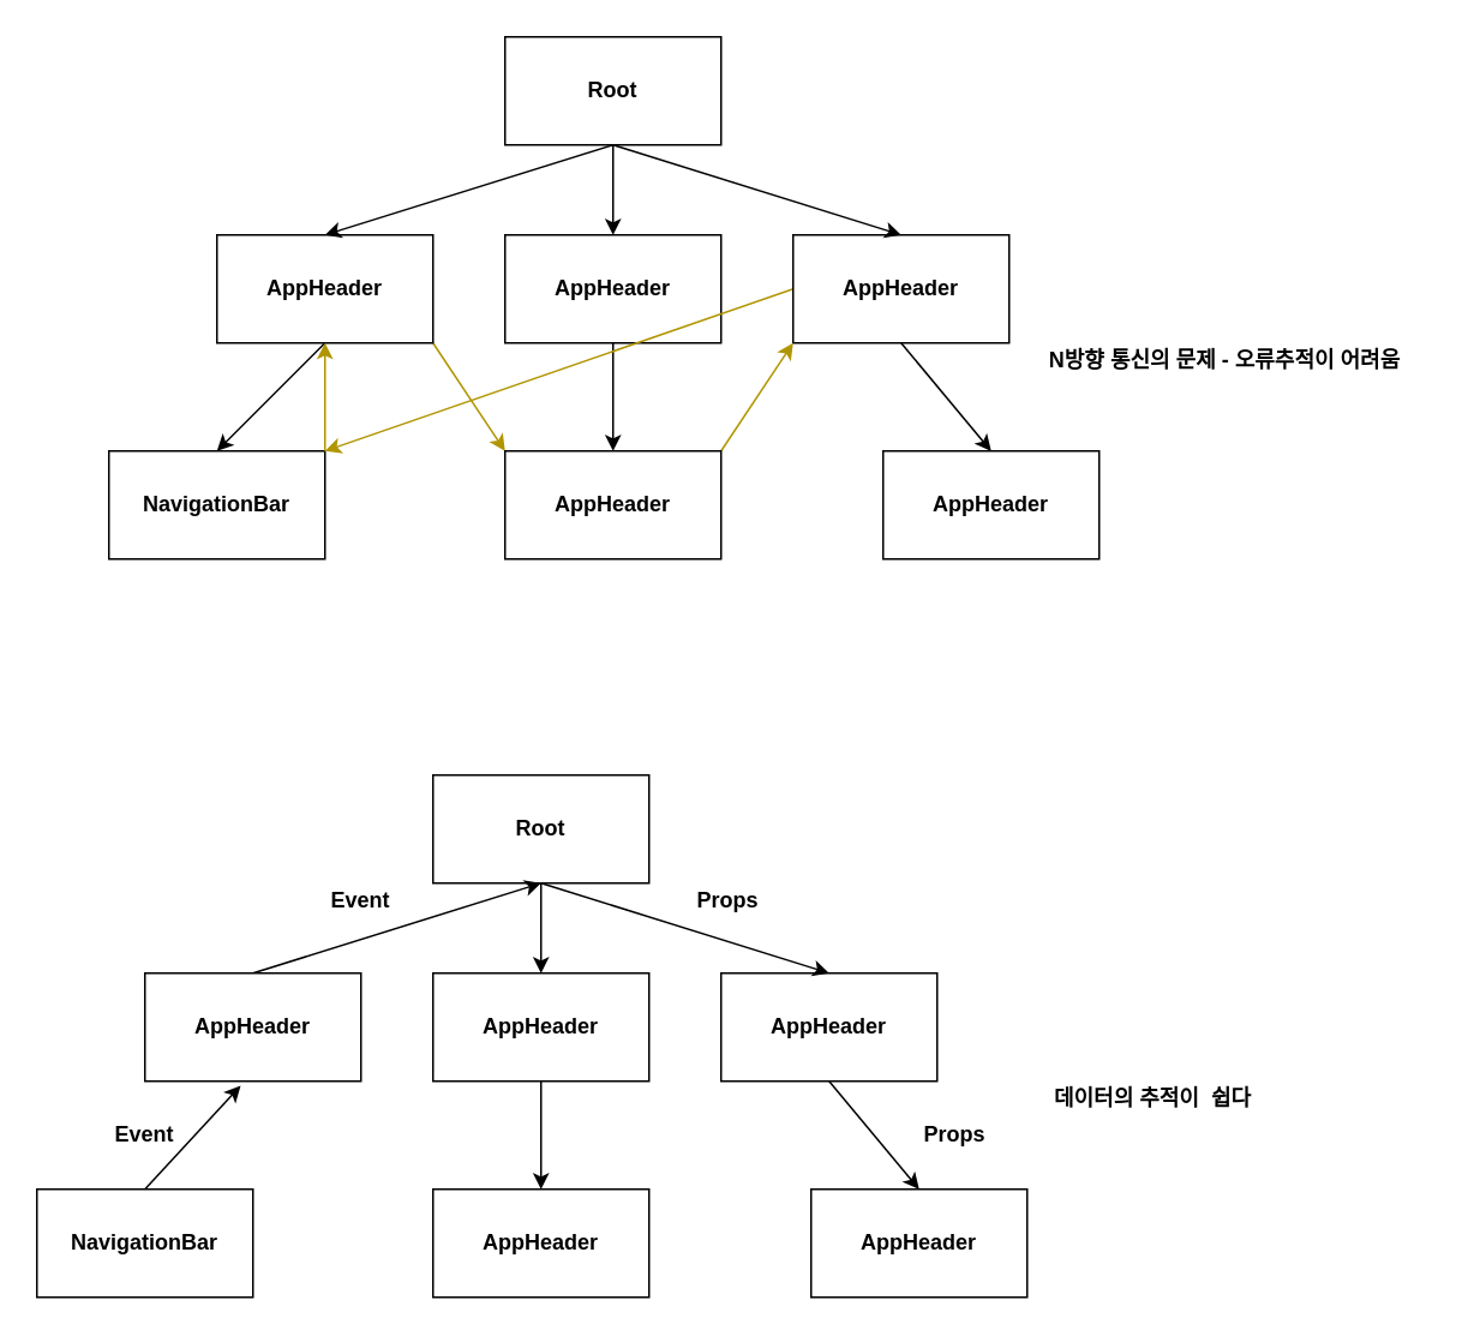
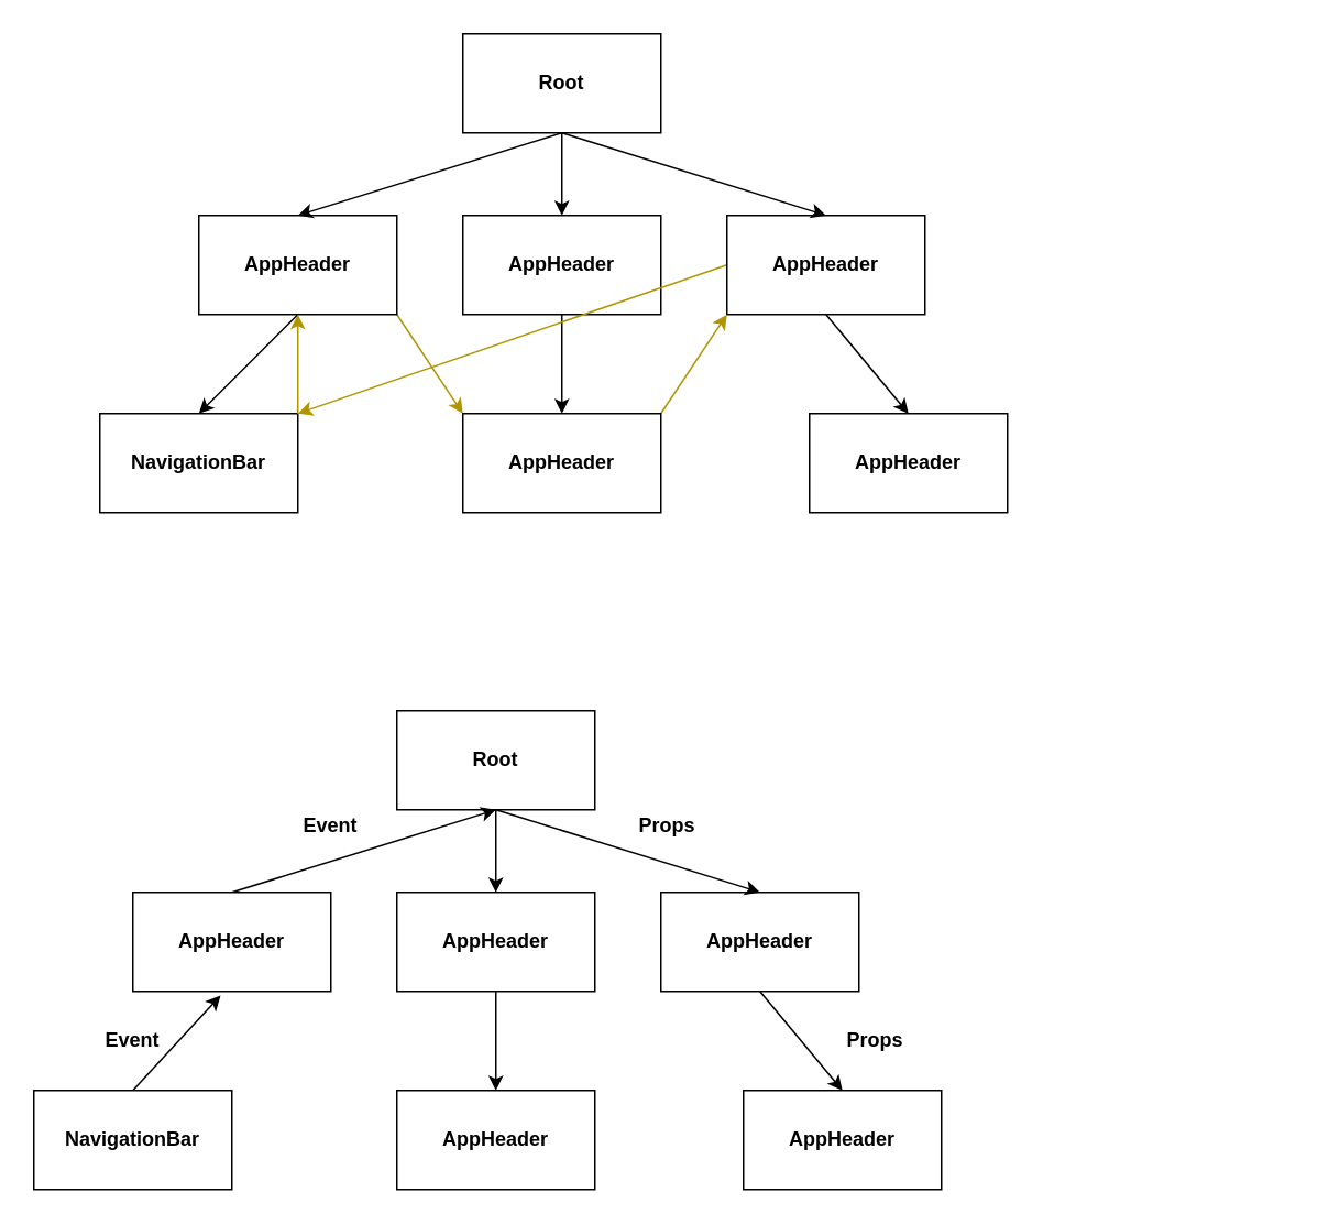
  <mxCell id="0" />
  <mxCell id="1" parent="0" />
  <mxCell id="2" value="Root" style="rounded=0;whiteSpace=wrap;html=1;fontStyle=1" parent="1" vertex="1"><mxGeometry x="280" y="20" width="120" height="60" as="geometry" /></mxCell>
  <mxCell id="3" style="edgeStyle=none;html=1;exitX=1;exitY=1;exitDx=0;exitDy=0;fillColor=#e3c800;strokeColor=#B09500;fontStyle=1" parent="1" source="4" edge="1"><mxGeometry relative="1" as="geometry"><mxPoint x="280" y="250" as="targetPoint" /></mxGeometry></mxCell>
  <mxCell id="4" value="AppHeader" style="rounded=0;whiteSpace=wrap;html=1;fontStyle=1" parent="1" vertex="1"><mxGeometry x="120" y="130" width="120" height="60" as="geometry" /></mxCell>
  <mxCell id="5" value="NavigationBar" style="rounded=0;whiteSpace=wrap;html=1;fontStyle=1" parent="1" vertex="1"><mxGeometry x="60" y="250" width="120" height="60" as="geometry" /></mxCell>
  <mxCell id="6" style="edgeStyle=none;html=1;exitX=0.5;exitY=1;exitDx=0;exitDy=0;entryX=0.5;entryY=0;entryDx=0;entryDy=0;fontStyle=1" parent="1" source="7" target="12" edge="1"><mxGeometry relative="1" as="geometry" /></mxCell>
  <mxCell id="7" value="AppHeader" style="rounded=0;whiteSpace=wrap;html=1;fontStyle=1" parent="1" vertex="1"><mxGeometry x="280" y="130" width="120" height="60" as="geometry" /></mxCell>
  <mxCell id="8" style="edgeStyle=none;html=1;exitX=0.5;exitY=1;exitDx=0;exitDy=0;entryX=0.5;entryY=0;entryDx=0;entryDy=0;fontStyle=1" parent="1" source="10" target="13" edge="1"><mxGeometry relative="1" as="geometry" /></mxCell>
  <mxCell id="9" style="edgeStyle=none;html=1;exitX=0;exitY=0.5;exitDx=0;exitDy=0;fillColor=#e3c800;strokeColor=#B09500;fontStyle=1" parent="1" source="10" edge="1"><mxGeometry relative="1" as="geometry"><mxPoint x="180" y="250" as="targetPoint" /></mxGeometry></mxCell>
  <mxCell id="10" value="AppHeader" style="rounded=0;whiteSpace=wrap;html=1;fontStyle=1" parent="1" vertex="1"><mxGeometry x="440" y="130" width="120" height="60" as="geometry" /></mxCell>
  <mxCell id="11" style="edgeStyle=none;html=1;exitX=1;exitY=0;exitDx=0;exitDy=0;entryX=0;entryY=1;entryDx=0;entryDy=0;fillColor=#e3c800;strokeColor=#B09500;fontStyle=1" parent="1" source="12" target="10" edge="1"><mxGeometry relative="1" as="geometry" /></mxCell>
  <mxCell id="12" value="AppHeader" style="rounded=0;whiteSpace=wrap;html=1;fontStyle=1" parent="1" vertex="1"><mxGeometry x="280" y="250" width="120" height="60" as="geometry" /></mxCell>
  <mxCell id="13" value="AppHeader" style="rounded=0;whiteSpace=wrap;html=1;fontStyle=1" parent="1" vertex="1"><mxGeometry x="490" y="250" width="120" height="60" as="geometry" /></mxCell>
  <mxCell id="14" value="" style="endArrow=classic;html=1;entryX=0.5;entryY=0;entryDx=0;entryDy=0;exitX=0.5;exitY=1;exitDx=0;exitDy=0;fontStyle=1" parent="1" source="2" target="4" edge="1"><mxGeometry width="50" height="50" relative="1" as="geometry"><mxPoint x="380" y="160" as="sourcePoint" /><mxPoint x="430" y="110" as="targetPoint" /></mxGeometry></mxCell>
  <mxCell id="15" value="" style="endArrow=classic;html=1;fontStyle=1" parent="1" edge="1"><mxGeometry width="50" height="50" relative="1" as="geometry"><mxPoint x="340" y="80" as="sourcePoint" /><mxPoint x="340" y="130" as="targetPoint" /></mxGeometry></mxCell>
  <mxCell id="16" value="" style="endArrow=classic;html=1;exitX=0.5;exitY=1;exitDx=0;exitDy=0;entryX=0.5;entryY=0;entryDx=0;entryDy=0;fontStyle=1" parent="1" source="2" target="10" edge="1"><mxGeometry width="50" height="50" relative="1" as="geometry"><mxPoint x="380" y="160" as="sourcePoint" /><mxPoint x="430" y="110" as="targetPoint" /></mxGeometry></mxCell>
  <mxCell id="17" value="" style="endArrow=classic;html=1;exitX=0.5;exitY=1;exitDx=0;exitDy=0;entryX=0.5;entryY=0;entryDx=0;entryDy=0;fontStyle=1" parent="1" source="4" target="5" edge="1"><mxGeometry width="50" height="50" relative="1" as="geometry"><mxPoint x="380" y="240" as="sourcePoint" /><mxPoint x="430" y="190" as="targetPoint" /></mxGeometry></mxCell>
  <mxCell id="18" value="" style="endArrow=classic;html=1;entryX=0.5;entryY=1;entryDx=0;entryDy=0;exitX=1;exitY=0;exitDx=0;exitDy=0;fillColor=#e3c800;strokeColor=#B09500;fontStyle=1" parent="1" source="5" target="4" edge="1"><mxGeometry width="50" height="50" relative="1" as="geometry"><mxPoint x="200" y="290" as="sourcePoint" /><mxPoint x="250" y="240" as="targetPoint" /></mxGeometry></mxCell>
- <mxCell id="19" value="N방향 통신의 문제 - 오류추적이 어려움" style="text;html=1;strokeColor=none;fillColor=none;align=center;verticalAlign=middle;whiteSpace=wrap;rounded=0;fontStyle=1" parent="1" vertex="1"><mxGeometry x="570" y="190" width="220" height="20" as="geometry" /></mxCell>
  <mxCell id="20" value="Root" style="rounded=0;whiteSpace=wrap;html=1;fontStyle=1" parent="1" vertex="1"><mxGeometry x="240" y="430" width="120" height="60" as="geometry" /></mxCell>
  <mxCell id="21" style="edgeStyle=none;html=1;exitX=0.5;exitY=0;exitDx=0;exitDy=0;entryX=0.5;entryY=1;entryDx=0;entryDy=0;fontStyle=1" parent="1" source="22" target="20" edge="1"><mxGeometry relative="1" as="geometry" /></mxCell>
  <mxCell id="22" value="AppHeader" style="rounded=0;whiteSpace=wrap;html=1;fontStyle=1" parent="1" vertex="1"><mxGeometry x="80" y="540" width="120" height="60" as="geometry" /></mxCell>
  <mxCell id="23" style="edgeStyle=none;html=1;exitX=0.5;exitY=0;exitDx=0;exitDy=0;entryX=0.443;entryY=1.042;entryDx=0;entryDy=0;entryPerimeter=0;fontStyle=1" parent="1" source="24" target="22" edge="1"><mxGeometry relative="1" as="geometry" /></mxCell>
  <mxCell id="24" value="NavigationBar" style="rounded=0;whiteSpace=wrap;html=1;fontStyle=1" parent="1" vertex="1"><mxGeometry x="20" y="660" width="120" height="60" as="geometry" /></mxCell>
  <mxCell id="25" style="edgeStyle=none;html=1;exitX=0.5;exitY=1;exitDx=0;exitDy=0;entryX=0.5;entryY=0;entryDx=0;entryDy=0;fontStyle=1" parent="1" source="26" target="29" edge="1"><mxGeometry relative="1" as="geometry" /></mxCell>
  <mxCell id="26" value="AppHeader" style="rounded=0;whiteSpace=wrap;html=1;fontStyle=1" parent="1" vertex="1"><mxGeometry x="240" y="540" width="120" height="60" as="geometry" /></mxCell>
  <mxCell id="27" style="edgeStyle=none;html=1;exitX=0.5;exitY=1;exitDx=0;exitDy=0;entryX=0.5;entryY=0;entryDx=0;entryDy=0;fontStyle=1" parent="1" source="28" target="30" edge="1"><mxGeometry relative="1" as="geometry" /></mxCell>
  <mxCell id="28" value="AppHeader" style="rounded=0;whiteSpace=wrap;html=1;fontStyle=1" parent="1" vertex="1"><mxGeometry x="400" y="540" width="120" height="60" as="geometry" /></mxCell>
  <mxCell id="29" value="AppHeader" style="rounded=0;whiteSpace=wrap;html=1;fontStyle=1" parent="1" vertex="1"><mxGeometry x="240" y="660" width="120" height="60" as="geometry" /></mxCell>
  <mxCell id="30" value="AppHeader" style="rounded=0;whiteSpace=wrap;html=1;fontStyle=1" parent="1" vertex="1"><mxGeometry x="450" y="660" width="120" height="60" as="geometry" /></mxCell>
  <mxCell id="31" value="" style="endArrow=classic;html=1;fontStyle=1" parent="1" edge="1"><mxGeometry width="50" height="50" relative="1" as="geometry"><mxPoint x="300" y="490" as="sourcePoint" /><mxPoint x="300" y="540" as="targetPoint" /></mxGeometry></mxCell>
  <mxCell id="32" value="" style="endArrow=classic;html=1;exitX=0.5;exitY=1;exitDx=0;exitDy=0;entryX=0.5;entryY=0;entryDx=0;entryDy=0;fontStyle=1" parent="1" source="20" target="28" edge="1"><mxGeometry width="50" height="50" relative="1" as="geometry"><mxPoint x="340" y="570" as="sourcePoint" /><mxPoint x="390" y="520" as="targetPoint" /></mxGeometry></mxCell>
- <mxCell id="33" value="데이터의 추적이&amp;nbsp; 쉽다" style="text;html=1;strokeColor=none;fillColor=none;align=center;verticalAlign=middle;whiteSpace=wrap;rounded=0;fontStyle=1" parent="1" vertex="1"><mxGeometry x="530" y="600" width="220" height="20" as="geometry" /></mxCell>
  <mxCell id="34" value="Event" style="text;html=1;strokeColor=none;fillColor=none;align=center;verticalAlign=middle;whiteSpace=wrap;rounded=0;fontStyle=1" parent="1" vertex="1"><mxGeometry x="180" y="490" width="40" height="20" as="geometry" /></mxCell>
  <mxCell id="35" value="Event" style="text;html=1;strokeColor=none;fillColor=none;align=center;verticalAlign=middle;whiteSpace=wrap;rounded=0;fontStyle=1" parent="1" vertex="1"><mxGeometry x="60" y="620" width="40" height="20" as="geometry" /></mxCell>
  <mxCell id="36" value="Props" style="text;html=1;strokeColor=none;fillColor=none;align=center;verticalAlign=middle;whiteSpace=wrap;rounded=0;fontStyle=1" parent="1" vertex="1"><mxGeometry x="383.5" y="490" width="40" height="20" as="geometry" /></mxCell>
  <mxCell id="37" value="Props" style="text;html=1;strokeColor=none;fillColor=none;align=center;verticalAlign=middle;whiteSpace=wrap;rounded=0;fontStyle=1" parent="1" vertex="1"><mxGeometry x="510" y="620" width="40" height="20" as="geometry" /></mxCell>
